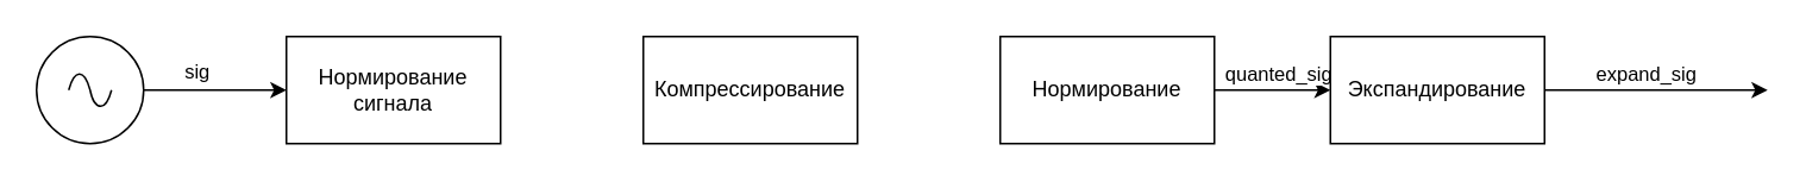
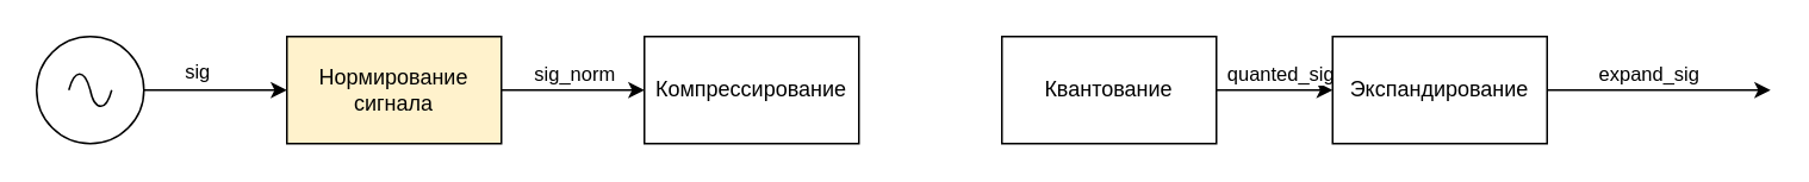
  <mxCell id="0" />
  <mxCell id="1" parent="0" />
  <mxCell id="2" value="sig" style="edgeStyle=orthogonalEdgeStyle;rounded=0;orthogonalLoop=1;jettySize=auto;html=1;" edge="1" parent="1" source="3" target="6"><mxGeometry x="-0.25" y="10" relative="1" as="geometry"><Array as="points"><mxPoint x="130" y="50" /><mxPoint x="130" y="50" /></Array><mxPoint as="offset" /></mxGeometry></mxCell>
  <mxCell id="3" value="" style="pointerEvents=1;verticalLabelPosition=bottom;shadow=0;dashed=0;align=center;html=1;verticalAlign=top;shape=mxgraph.electrical.signal_sources.source;aspect=fixed;points=[[0.5,0,0],[1,0.5,0],[0.5,1,0],[0,0.5,0]];elSignalType=ac;labelBackgroundColor=none;" vertex="1" parent="1"><mxGeometry x="20" y="20" width="60" height="60" as="geometry" /></mxCell>
- <mxCell id="6" value="Нормирование сигнала" style="rounded=0;whiteSpace=wrap;html=1;" vertex="1" parent="1"><mxGeometry x="160" y="20" width="120" height="60" as="geometry" /></mxCell>
+ <mxCell id="4" value="" style="edgeStyle=orthogonalEdgeStyle;rounded=0;orthogonalLoop=1;jettySize=auto;html=1;" edge="1" parent="1" source="6" target="7"><mxGeometry relative="1" as="geometry" /></mxCell>
+ <mxCell id="5" value="sig_norm" style="edgeLabel;html=1;align=center;verticalAlign=middle;resizable=0;points=[];" vertex="1" connectable="0" parent="4"><mxGeometry x="-0.224" relative="1" as="geometry"><mxPoint x="9" y="-10" as="offset" /></mxGeometry></mxCell>
+ <mxCell id="6" value="Нормирование сигнала" style="rounded=0;whiteSpace=wrap;html=1;fillColor=#fff2cc;" vertex="1" parent="1"><mxGeometry x="160" y="20" width="120" height="60" as="geometry" /></mxCell>
  <mxCell id="7" value="Компрессирование" style="rounded=0;whiteSpace=wrap;html=1;" vertex="1" parent="1"><mxGeometry x="360" y="20" width="120" height="60" as="geometry" /></mxCell>
  <mxCell id="8" value="" style="edgeStyle=orthogonalEdgeStyle;rounded=0;orthogonalLoop=1;jettySize=auto;html=1;" edge="1" parent="1" source="10" target="13"><mxGeometry relative="1" as="geometry" /></mxCell>
  <mxCell id="9" value="quanted_sig" style="edgeLabel;html=1;align=center;verticalAlign=middle;resizable=0;points=[];" vertex="1" connectable="0" parent="8"><mxGeometry x="-0.274" y="-2" relative="1" as="geometry"><mxPoint x="11" y="-12" as="offset" /></mxGeometry></mxCell>
- <mxCell id="10" value="Нормирование" style="rounded=0;whiteSpace=wrap;html=1;" vertex="1" parent="1"><mxGeometry x="560" y="20" width="120" height="60" as="geometry" /></mxCell>
+ <mxCell id="10" value="Квантование" style="rounded=0;whiteSpace=wrap;html=1;" vertex="1" parent="1"><mxGeometry x="560" y="20" width="120" height="60" as="geometry" /></mxCell>
  <mxCell id="11" style="edgeStyle=orthogonalEdgeStyle;rounded=0;orthogonalLoop=1;jettySize=auto;html=1;" edge="1" parent="1" source="13"><mxGeometry relative="1" as="geometry"><mxPoint x="990" y="50" as="targetPoint" /></mxGeometry></mxCell>
  <mxCell id="12" value="expand_sig" style="edgeLabel;html=1;align=center;verticalAlign=middle;resizable=0;points=[];" vertex="1" connectable="0" parent="11"><mxGeometry x="-0.167" y="1" relative="1" as="geometry"><mxPoint x="4" y="-9" as="offset" /></mxGeometry></mxCell>
  <mxCell id="13" value="Экспандирование" style="rounded=0;whiteSpace=wrap;html=1;" vertex="1" parent="1"><mxGeometry x="745" y="20" width="120" height="60" as="geometry" /></mxCell>
